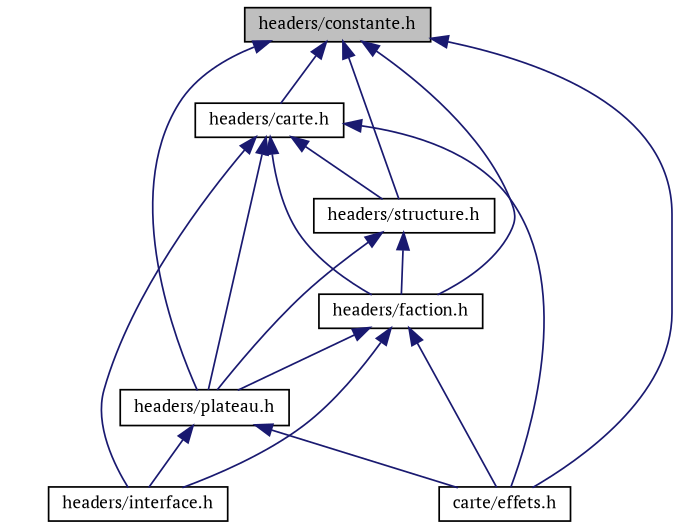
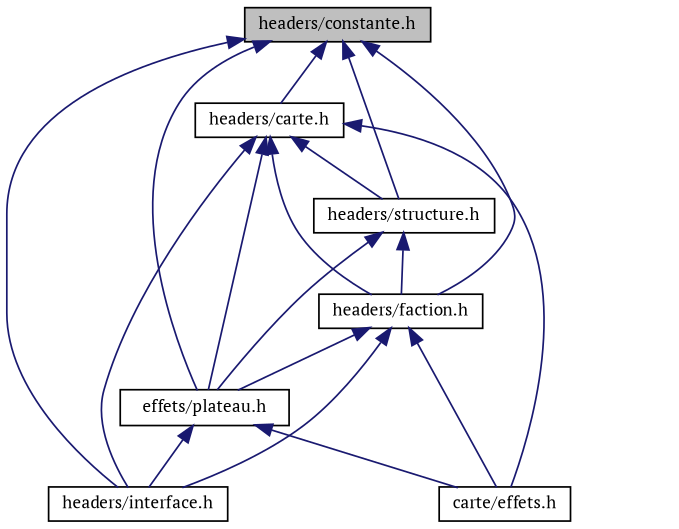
  digraph {
    fontname="PT Serif"
    node [color=black fillcolor=white fontname="PT Serif" fontsize=10 shape=record style=filled]
    edge [color=midnightblue dir=back fontname="PT Serif" fontsize=10 labelfontname=Helvetica labelfontsize=10 style=solid]
    n1 [fillcolor=grey75 fontcolor=black height=0.2 label="headers/constante.h" width=0.4]
    n2 [height=0.2 label="headers/carte.h" width=0.4]
    n3 [height=0.2 label="headers/faction.h" width=0.4]
    n4 [height=0.2 label="headers/interface.h" width=0.4]
-   n5 [height=0.2 label="headers/plateau.h" width=0.4]
+   n5 [height=0.2 label="effets/plateau.h" width=0.4]
    n6 [height=0.2 label="headers/structure.h" width=0.4]
    n7 [height=0.2 label="carte/effets.h" width=0.4]
    n1 -> n2
    n1 -> n3
-   n1 -> n7
+   n1 -> n4
    n1 -> n5
    n1 -> n6
    n2 -> n3
    n2 -> n4
    n2 -> n5
    n2 -> n6
    n2 -> n7
    n3 -> n4
    n3 -> n5
    n3 -> n7
    n5 -> n4
    n5 -> n7
    n6 -> n3
    n6 -> n5
  }
